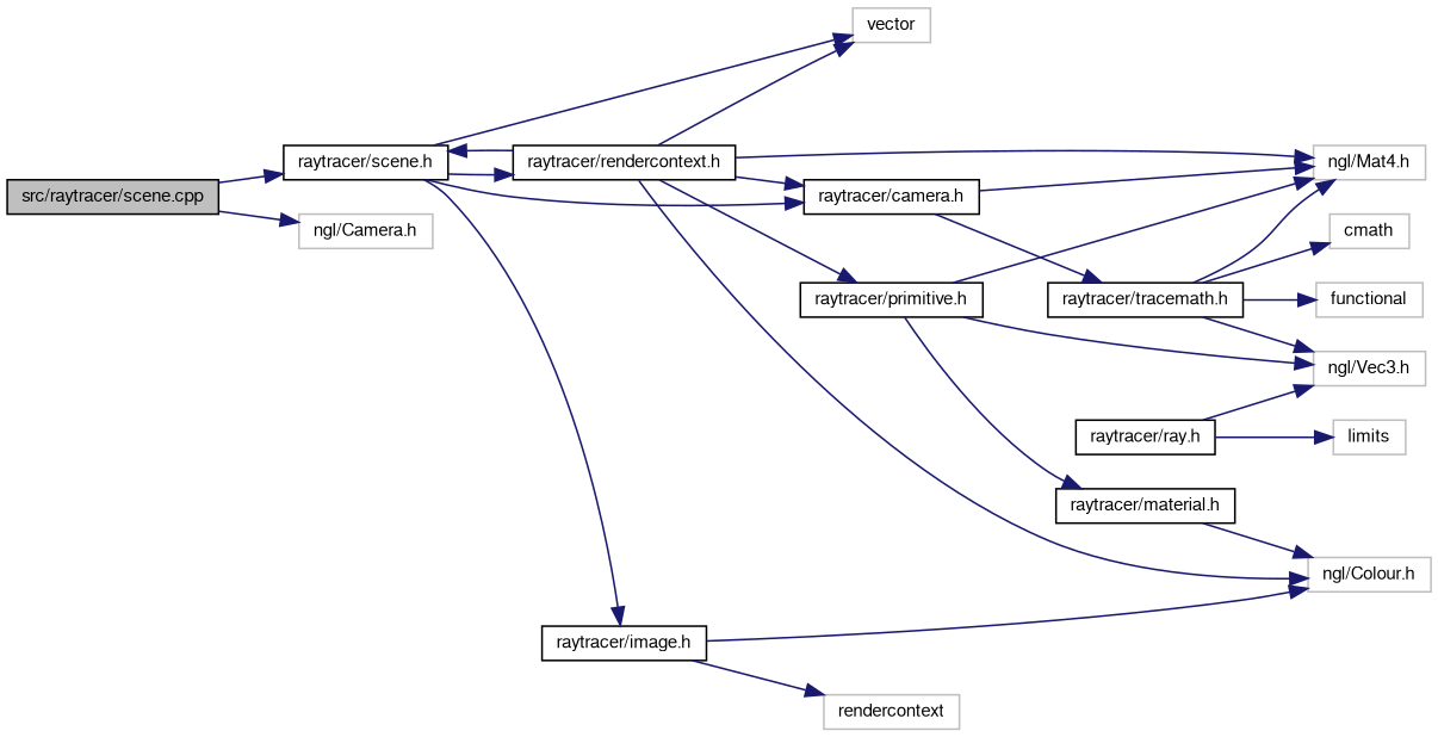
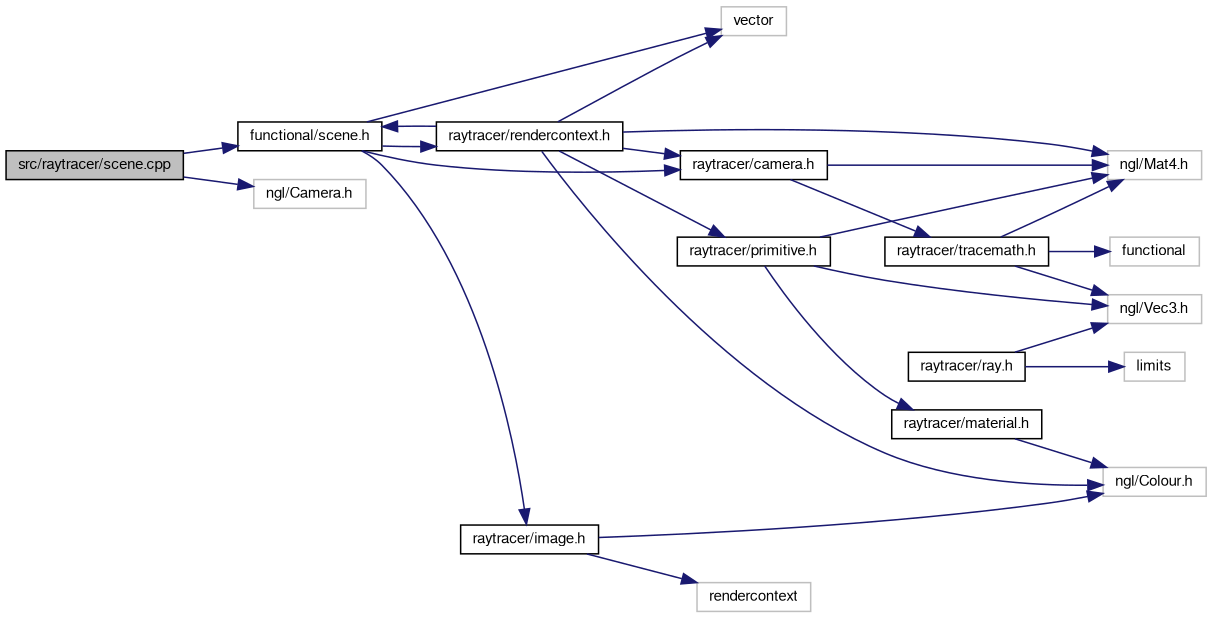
  digraph {
    rankdir=LR
    node [color=black fillcolor=white fontname=FreeSans fontsize=10 shape=record style=filled]
    edge [color=midnightblue fontname=FreeSans fontsize=10 labelfontname=FreeSans labelfontsize=10 style=solid]
    n1 [fillcolor=grey75 fontcolor=black height=0.2 label="src/raytracer/scene.cpp" width=0.4]
-   n2 [height=0.2 label="raytracer/scene.h" width=0.4]
+   n2 [height=0.2 label="functional/scene.h" width=0.4]
    n3 [color=grey75 height=0.2 label="ngl/Camera.h" width=0.4]
    n4 [color=grey75 height=0.2 label=vector width=0.4]
    n5 [height=0.2 label="raytracer/rendercontext.h" width=0.4]
    n6 [height=0.2 label="raytracer/camera.h" width=0.4]
    n7 [height=0.2 label="raytracer/image.h" width=0.4]
    n8 [color=grey75 height=0.2 label="ngl/Mat4.h" width=0.4]
    n9 [color=grey75 height=0.2 label="ngl/Colour.h" width=0.4]
    n10 [height=0.2 label="raytracer/primitive.h" width=0.4]
    n11 [height=0.2 label="raytracer/tracemath.h" width=0.4]
    n12 [color=grey75 height=0.2 label=rendercontext width=0.4]
    n13 [color=grey75 height=0.2 label="ngl/Vec3.h" width=0.4]
    n14 [height=0.2 label="raytracer/material.h" width=0.4]
    n15 [height=0.2 label="raytracer/ray.h" width=0.4]
    n16 [color=grey75 height=0.2 label=limits width=0.4]
-   n17 [color=grey75 height=0.2 label=cmath width=0.4]
    n18 [color=grey75 height=0.2 label=functional width=0.4]
    n1 -> n2
    n1 -> n3
    n2 -> n4
    n2 -> n5
    n2 -> n6
    n2 -> n7
    n5 -> n2
    n5 -> n4
    n5 -> n6
    n5 -> n8
    n5 -> n9
    n5 -> n10
    n6 -> n8
    n6 -> n11
    n7 -> n9
    n7 -> n12
    n10 -> n8
    n10 -> n13
    n10 -> n14
    n11 -> n8
    n11 -> n13
-   n11 -> n17
    n11 -> n18
    n14 -> n9
    n15 -> n13
    n15 -> n16
  }
